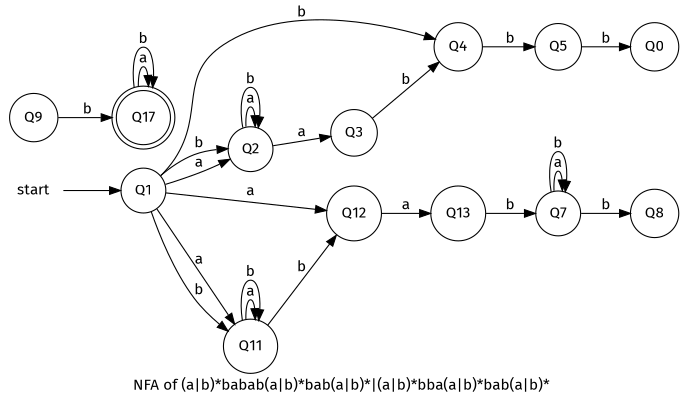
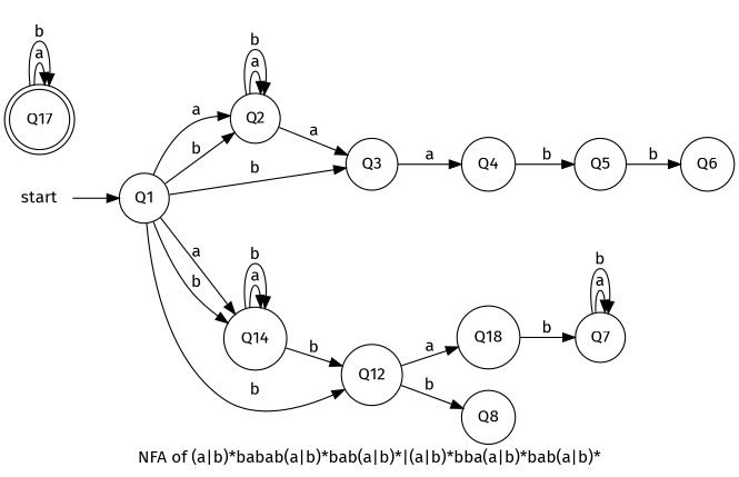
  digraph {
    fontname="Fira Sans"
    label="NFA of (a|b)*babab(a|b)*bab(a|b)*|(a|b)*bba(a|b)*bab(a|b)*"
    rankdir=LR
    node [fontname="Fira Sans" shape=circle]
    edge [fontname="Fira Sans"]
    start [shape=none]
    n2 [label=Q1]
    n3 [label=Q2]
    n4 [label=Q3]
-   n5 [label=Q11]
+   n5 [label=Q14]
    n6 [label=Q12]
    n7 [label=Q4]
-   n8 [label=Q13]
+   n8 [label=Q18]
    n9 [label=Q5]
    n10 [label=Q7]
-   n11 [label=Q0]
+   n11 [label=Q6]
    n12 [label=Q8]
-   n13 [label=Q9]
    n14 [label=Q17 shape=doublecircle]
    start -> n2
    n2 -> n3 [label=a]
    n2 -> n3 [label=b]
-   n2 -> n7 [label=b]
+   n2 -> n4 [label=b]
    n2 -> n5 [label=a]
    n2 -> n5 [label=b]
-   n2 -> n6 [label=a]
+   n2 -> n6 [label=b]
    n3 -> n3 [label=a]
    n3 -> n3 [label=b]
    n3 -> n4 [label=a]
-   n4 -> n7 [label=b]
+   n4 -> n7 [label=a]
    n5 -> n5 [label=a]
    n5 -> n5 [label=b]
    n5 -> n6 [label=b]
    n6 -> n8 [label=a]
    n7 -> n9 [label=b]
    n8 -> n10 [label=b]
    n9 -> n11 [label=b]
    n10 -> n10 [label=a]
    n10 -> n10 [label=b]
-   n10 -> n12 [label=b]
-   n13 -> n14 [label=b]
+   n6 -> n12 [label=b]
    n14 -> n14 [label=a]
    n14 -> n14 [label=b]
  }
